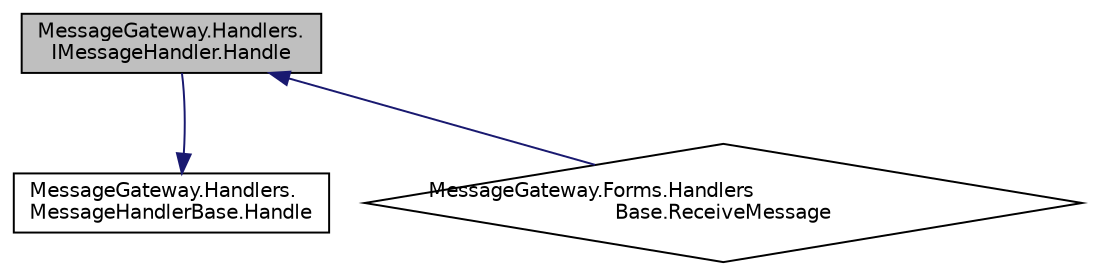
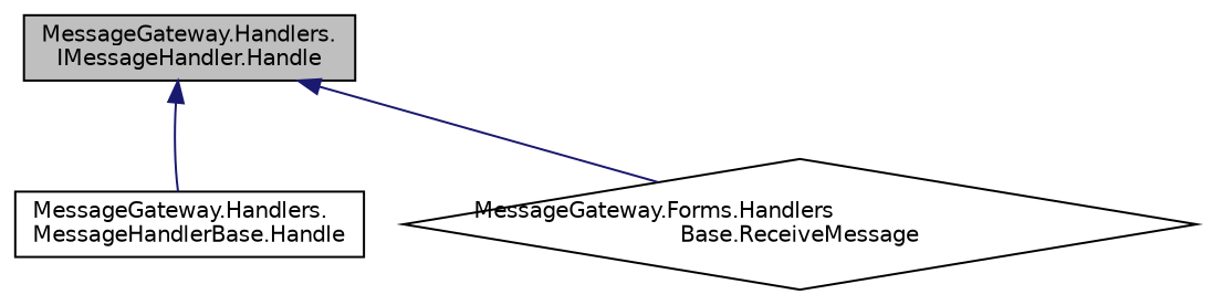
  digraph {
    rankdir=TB
    node [color=black fillcolor=white fontname=Helvetica fontsize=10 shape=box style=filled]
    edge [color=midnightblue dir=back fontname=Helvetica fontsize=10 labelfontname=Helvetica labelfontsize=10 style=solid]
    n1 [fillcolor=grey75 fontcolor=black height=0.2 label="MessageGateway.Handlers.\lIMessageHandler.Handle" width=0.4]
    n2 [height=0.2 label="MessageGateway.Handlers.\lMessageHandlerBase.Handle" width=0.4]
    n3 [height=0.2 label="MessageGateway.Forms.Handlers\lBase.ReceiveMessage" shape=diamond width=0.4]
-   n2 -> n1
+   n1 -> n2
    n1 -> n3
  }
